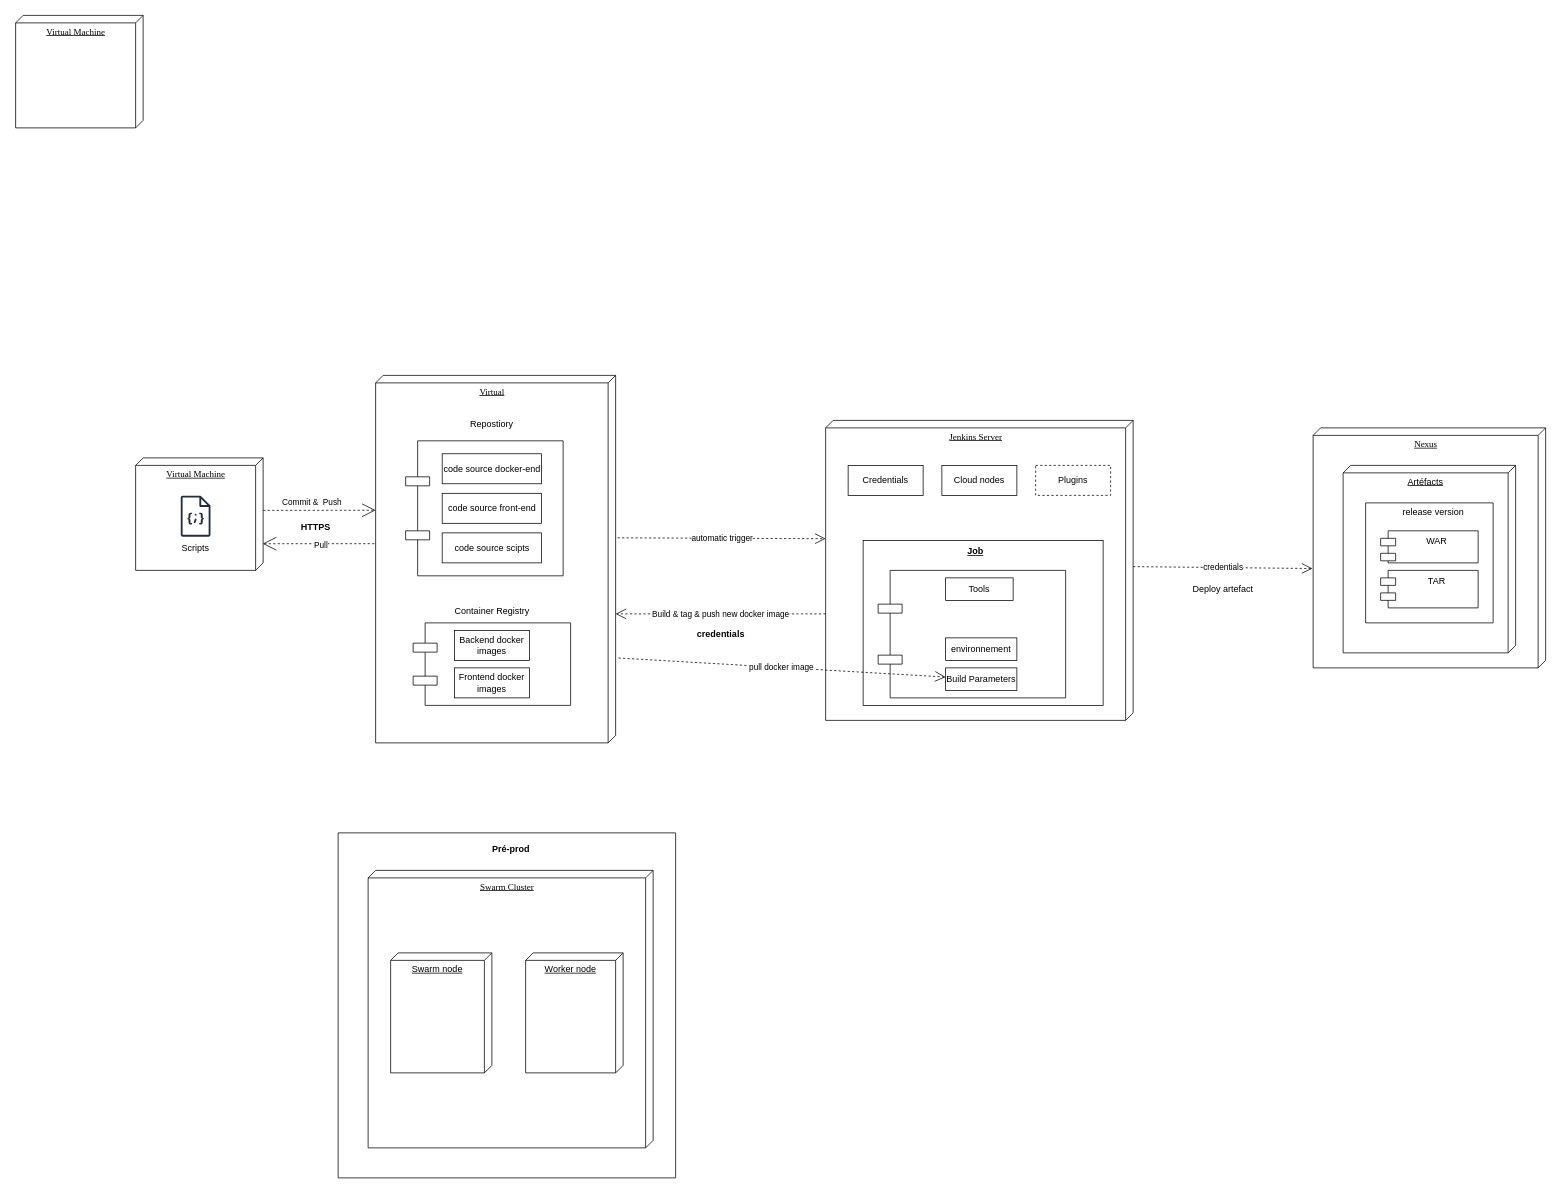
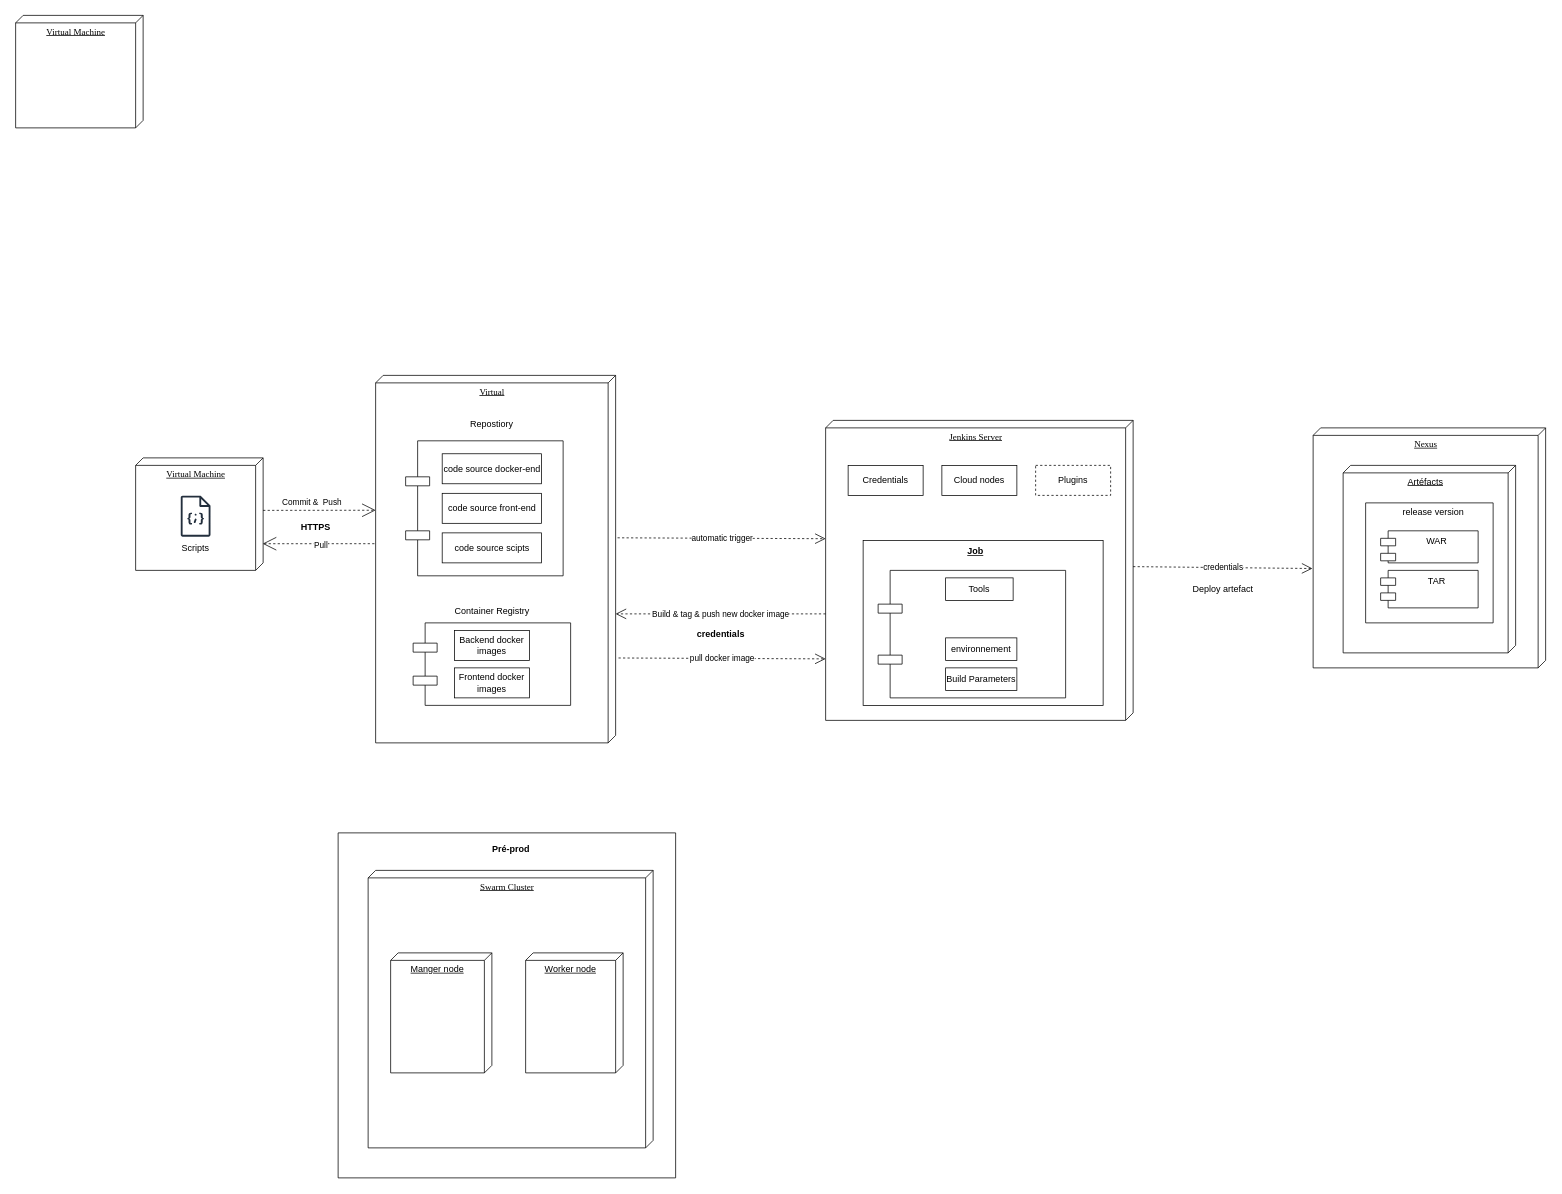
  <mxCell id="0" />
  <mxCell id="1" parent="0" />
  <mxCell id="2" value="" style="rounded=0;whiteSpace=wrap;html=1;" vertex="1" parent="1"><mxGeometry x="1830" y="689" width="160" height="61" as="geometry" /></mxCell>
  <mxCell id="3" value="Virtual" style="verticalAlign=top;align=center;spacingTop=8;spacingLeft=2;spacingRight=12;shape=cube;size=10;direction=south;fontStyle=4;html=1;rounded=0;shadow=0;comic=0;labelBackgroundColor=none;strokeWidth=1;fontFamily=Verdana;fontSize=12" parent="1" vertex="1"><mxGeometry x="500" y="500" width="320" height="490" as="geometry" /></mxCell>
  <mxCell id="4" value="&lt;div align=&quot;center&quot;&gt;Nexus&lt;/div&gt;" style="verticalAlign=top;align=center;spacingTop=8;spacingLeft=2;spacingRight=12;shape=cube;size=10;direction=south;fontStyle=4;html=1;rounded=0;shadow=0;comic=0;labelBackgroundColor=none;strokeWidth=1;fontFamily=Verdana;fontSize=12" parent="1" vertex="1"><mxGeometry x="1750" y="570" width="310" height="320" as="geometry" /></mxCell>
  <mxCell id="5" value="&lt;div align=&quot;center&quot;&gt;Swarm Cluster &lt;/div&gt;" style="verticalAlign=top;align=center;spacingTop=8;spacingLeft=2;spacingRight=12;shape=cube;size=10;direction=south;fontStyle=4;html=1;rounded=0;shadow=0;comic=0;labelBackgroundColor=none;strokeWidth=1;fontFamily=Verdana;fontSize=12" parent="1" vertex="1"><mxGeometry x="490" y="1160" width="380" height="370" as="geometry" /></mxCell>
  <mxCell id="6" value="" style="shape=component;align=left;spacingLeft=36;rounded=0;shadow=0;comic=0;labelBackgroundColor=none;strokeWidth=1;fontFamily=Verdana;fontSize=12;html=1;" parent="1" vertex="1"><mxGeometry x="540" y="587.27" width="210" height="180" as="geometry" /></mxCell>
- <mxCell id="7" value="&lt;div align=&quot;center&quot;&gt;Swarm node &lt;/div&gt;" style="verticalAlign=top;align=center;spacingTop=8;spacingLeft=2;spacingRight=12;shape=cube;size=10;direction=south;fontStyle=4;html=1;whiteSpace=wrap;" vertex="1" parent="1"><mxGeometry x="520" y="1270" width="135" height="160" as="geometry" /></mxCell>
+ <mxCell id="7" value="&lt;div align=&quot;center&quot;&gt;Manger node &lt;/div&gt;" style="verticalAlign=top;align=center;spacingTop=8;spacingLeft=2;spacingRight=12;shape=cube;size=10;direction=south;fontStyle=4;html=1;whiteSpace=wrap;" vertex="1" parent="1"><mxGeometry x="520" y="1270" width="135" height="160" as="geometry" /></mxCell>
  <mxCell id="8" value="&lt;div align=&quot;center&quot;&gt;Worker node &lt;/div&gt;" style="verticalAlign=top;align=center;spacingTop=8;spacingLeft=2;spacingRight=12;shape=cube;size=10;direction=south;fontStyle=4;html=1;whiteSpace=wrap;" vertex="1" parent="1"><mxGeometry x="700" y="1270" width="130" height="160" as="geometry" /></mxCell>
  <mxCell id="9" value="Jenkins Server" style="verticalAlign=top;align=center;spacingTop=8;spacingLeft=2;spacingRight=12;shape=cube;size=10;direction=south;fontStyle=4;html=1;rounded=0;shadow=0;comic=0;labelBackgroundColor=none;strokeWidth=1;fontFamily=Verdana;fontSize=12" vertex="1" parent="1"><mxGeometry x="1100" y="560" width="410" height="400" as="geometry" /></mxCell>
  <mxCell id="10" value="" style="swimlane;startSize=0;" vertex="1" parent="1"><mxGeometry x="450" y="1110" width="450" height="460" as="geometry" /></mxCell>
  <mxCell id="11" value="Pré-prod" style="text;align=center;fontStyle=1;verticalAlign=middle;spacingLeft=3;spacingRight=3;strokeColor=none;rotatable=0;points=[[0,0.5],[1,0.5]];portConstraint=eastwest;html=1;" vertex="1" parent="10"><mxGeometry x="190" y="9" width="80" height="26" as="geometry" /></mxCell>
  <mxCell id="12" value="Virtual Machine" style="verticalAlign=top;align=center;spacingTop=8;spacingLeft=2;spacingRight=12;shape=cube;size=10;direction=south;fontStyle=4;html=1;rounded=0;shadow=0;comic=0;labelBackgroundColor=none;strokeWidth=1;fontFamily=Verdana;fontSize=12" vertex="1" parent="1"><mxGeometry x="180" y="610" width="170" height="150" as="geometry" /></mxCell>
  <mxCell id="13" value="" style="sketch=0;outlineConnect=0;fontColor=#232F3E;gradientColor=none;fillColor=#232F3D;strokeColor=none;dashed=0;verticalLabelPosition=bottom;verticalAlign=top;align=center;html=1;fontSize=12;fontStyle=0;aspect=fixed;pointerEvents=1;shape=mxgraph.aws4.json_script;" vertex="1" parent="1"><mxGeometry x="240.08" y="660.47" width="39.85" height="54.53" as="geometry" /></mxCell>
  <mxCell id="14" value="Scripts " style="text;html=1;align=center;verticalAlign=middle;whiteSpace=wrap;rounded=0;" vertex="1" parent="1"><mxGeometry x="230" y="715" width="60" height="30" as="geometry" /></mxCell>
  <mxCell id="15" value="" style="shape=component;align=left;spacingLeft=36;rounded=0;shadow=0;comic=0;labelBackgroundColor=none;strokeWidth=1;fontFamily=Verdana;fontSize=12;html=1;" vertex="1" parent="1"><mxGeometry x="550" y="830" width="210" height="110" as="geometry" /></mxCell>
  <mxCell id="16" value="Backend docker images" style="rounded=0;whiteSpace=wrap;html=1;" vertex="1" parent="1"><mxGeometry x="605" y="840" width="100" height="40" as="geometry" /></mxCell>
  <mxCell id="17" value="Frontend docker images" style="rounded=0;whiteSpace=wrap;html=1;" vertex="1" parent="1"><mxGeometry x="605" y="890" width="100" height="40" as="geometry" /></mxCell>
  <mxCell id="18" value="Container Registry" style="text;html=1;align=center;verticalAlign=middle;whiteSpace=wrap;rounded=0;" vertex="1" parent="1"><mxGeometry x="597.5" y="800" width="115" height="30" as="geometry" /></mxCell>
  <mxCell id="19" value="Repostiory" style="text;html=1;align=center;verticalAlign=middle;whiteSpace=wrap;rounded=0;" vertex="1" parent="1"><mxGeometry x="625" y="550" width="60" height="30" as="geometry" /></mxCell>
  <mxCell id="20" value="code source docker-end" style="rounded=0;whiteSpace=wrap;html=1;" vertex="1" parent="1"><mxGeometry x="588.75" y="604.53" width="132.5" height="40" as="geometry" /></mxCell>
  <mxCell id="21" value="code source front-end" style="rounded=0;whiteSpace=wrap;html=1;" vertex="1" parent="1"><mxGeometry x="588.75" y="657.27" width="132.5" height="40" as="geometry" /></mxCell>
  <mxCell id="22" value="code source scipts" style="rounded=0;whiteSpace=wrap;html=1;" vertex="1" parent="1"><mxGeometry x="588.75" y="710" width="132.5" height="40" as="geometry" /></mxCell>
  <mxCell id="23" value="Credentials" style="rounded=0;whiteSpace=wrap;html=1;" vertex="1" parent="1"><mxGeometry x="1130" y="620" width="100" height="40" as="geometry" /></mxCell>
  <mxCell id="24" value="Cloud nodes" style="rounded=0;whiteSpace=wrap;html=1;" vertex="1" parent="1"><mxGeometry x="1255" y="620" width="100" height="40" as="geometry" /></mxCell>
  <mxCell id="25" value="Plugins" style="rounded=0;whiteSpace=wrap;html=1;dashed=1;" vertex="1" parent="1"><mxGeometry x="1380" y="620" width="100" height="40" as="geometry" /></mxCell>
  <mxCell id="26" value="" style="rounded=0;whiteSpace=wrap;html=1;" vertex="1" parent="1"><mxGeometry x="1150" y="720" width="320" height="220" as="geometry" /></mxCell>
  <mxCell id="27" value="&lt;b&gt;&lt;u&gt;Job&lt;/u&gt;&lt;/b&gt;" style="text;html=1;align=center;verticalAlign=middle;whiteSpace=wrap;rounded=0;" vertex="1" parent="1"><mxGeometry x="1270" y="720" width="60" height="30" as="geometry" /></mxCell>
  <mxCell id="28" value="" style="shape=component;align=left;spacingLeft=36;rounded=0;shadow=0;comic=0;labelBackgroundColor=none;strokeWidth=1;fontFamily=Verdana;fontSize=12;html=1;" vertex="1" parent="1"><mxGeometry x="1170" y="760" width="250" height="170" as="geometry" /></mxCell>
  <mxCell id="29" value="Tools" style="rounded=0;whiteSpace=wrap;html=1;" vertex="1" parent="1"><mxGeometry x="1260" y="770" width="90" height="30" as="geometry" /></mxCell>
  <mxCell id="30" value="environnement" style="rounded=0;whiteSpace=wrap;html=1;" vertex="1" parent="1"><mxGeometry x="1260" y="850" width="95" height="30" as="geometry" /></mxCell>
  <mxCell id="31" value="Build Parameters" style="rounded=0;whiteSpace=wrap;html=1;" vertex="1" parent="1"><mxGeometry x="1260" y="890" width="95" height="30" as="geometry" /></mxCell>
  <mxCell id="32" value="Artéfacts" style="verticalAlign=top;align=center;spacingTop=8;spacingLeft=2;spacingRight=12;shape=cube;size=10;direction=south;fontStyle=4;html=1;whiteSpace=wrap;" vertex="1" parent="1"><mxGeometry x="1790" y="620" width="230" height="250" as="geometry" /></mxCell>
  <mxCell id="33" value="WAR" style="shape=module;align=left;spacingLeft=20;align=center;verticalAlign=top;whiteSpace=wrap;html=1;" vertex="1" parent="1"><mxGeometry x="1840" y="707.27" width="130" height="42.73" as="geometry" /></mxCell>
  <mxCell id="34" value="TAR" style="shape=module;align=left;spacingLeft=20;align=center;verticalAlign=top;whiteSpace=wrap;html=1;" vertex="1" parent="1"><mxGeometry x="1840" y="760" width="130" height="50" as="geometry" /></mxCell>
  <mxCell id="35" value="HTTPS" style="text;align=center;fontStyle=1;verticalAlign=middle;spacingLeft=3;spacingRight=3;strokeColor=none;rotatable=0;points=[[0,0.5],[1,0.5]];portConstraint=eastwest;html=1;" vertex="1" parent="1"><mxGeometry x="380" y="689" width="80" height="26" as="geometry" /></mxCell>
  <mxCell id="36" value="Virtual Machine" style="verticalAlign=top;align=center;spacingTop=8;spacingLeft=2;spacingRight=12;shape=cube;size=10;direction=south;fontStyle=4;html=1;rounded=0;shadow=0;comic=0;labelBackgroundColor=none;strokeWidth=1;fontFamily=Verdana;fontSize=12" vertex="1" parent="1"><mxGeometry x="20" y="20" width="170" height="150" as="geometry" /></mxCell>
  <mxCell id="37" style="edgeStyle=none;rounded=0;html=1;dashed=1;labelBackgroundColor=none;startArrow=none;startFill=0;startSize=8;endArrow=open;endFill=0;endSize=16;fontFamily=Verdana;fontSize=12;entryX=0.367;entryY=1;entryDx=0;entryDy=0;entryPerimeter=0;exitX=0;exitY=0;exitDx=70;exitDy=0;exitPerimeter=0;" edge="1" parent="1" source="12" target="3"><mxGeometry relative="1" as="geometry"><mxPoint x="902.5" y="319.76" as="sourcePoint" /><mxPoint x="712.5" y="285" as="targetPoint" /></mxGeometry></mxCell>
  <mxCell id="38" value="Commit &amp;amp;&amp;nbsp; Push " style="edgeLabel;html=1;align=center;verticalAlign=middle;resizable=0;points=[];rotation=0;" vertex="1" connectable="0" parent="37"><mxGeometry x="0.168" relative="1" as="geometry"><mxPoint x="-23" y="-11" as="offset" /></mxGeometry></mxCell>
  <mxCell id="39" style="edgeStyle=none;rounded=0;html=1;dashed=1;labelBackgroundColor=none;startArrow=none;startFill=0;startSize=8;endArrow=open;endFill=0;endSize=16;fontFamily=Verdana;fontSize=12;exitX=0.458;exitY=1.005;exitDx=0;exitDy=0;exitPerimeter=0;entryX=0.763;entryY=0.003;entryDx=0;entryDy=0;entryPerimeter=0;" edge="1" parent="1" source="3" target="12"><mxGeometry relative="1" as="geometry"><mxPoint x="715.38" y="315.87" as="sourcePoint" /><mxPoint x="360" y="720" as="targetPoint" /></mxGeometry></mxCell>
  <mxCell id="40" value="Pull" style="edgeLabel;html=1;align=center;verticalAlign=middle;resizable=0;points=[];" vertex="1" connectable="0" parent="39"><mxGeometry x="-0.029" y="2" relative="1" as="geometry"><mxPoint as="offset" /></mxGeometry></mxCell>
  <mxCell id="41" value="automatic trigger" style="endArrow=open;endSize=12;dashed=1;html=1;rounded=0;exitX=0.442;exitY=-0.008;exitDx=0;exitDy=0;exitPerimeter=0;" edge="1" parent="1" source="3"><mxGeometry width="160" relative="1" as="geometry"><mxPoint x="850" y="717.78" as="sourcePoint" /><mxPoint x="1100" y="717.78" as="targetPoint" /></mxGeometry></mxCell>
  <mxCell id="42" value="Build &amp;amp; tag &amp;amp; push new docker image" style="endArrow=open;endSize=12;dashed=1;html=1;rounded=0;entryX=0.649;entryY=0;entryDx=0;entryDy=0;entryPerimeter=0;" edge="1" parent="1" target="3"><mxGeometry width="160" relative="1" as="geometry"><mxPoint x="1100" y="818" as="sourcePoint" /><mxPoint x="1100" y="690" as="targetPoint" /></mxGeometry></mxCell>
- <mxCell id="43" value="pull docker image" style="endArrow=open;endSize=12;dashed=1;html=1;rounded=0;exitX=0.769;exitY=-0.012;exitDx=0;exitDy=0;exitPerimeter=0;" edge="1" parent="1" source="3" target="31"><mxGeometry width="160" relative="1" as="geometry"><mxPoint x="930" y="700" as="sourcePoint" /><mxPoint x="1090" y="700" as="targetPoint" /></mxGeometry></mxCell>
+ <mxCell id="43" value="pull docker image" style="endArrow=open;endSize=12;dashed=1;html=1;rounded=0;exitX=0.769;exitY=-0.012;exitDx=0;exitDy=0;exitPerimeter=0;entryX=0.795;entryY=1;entryDx=0;entryDy=0;entryPerimeter=0;" edge="1" parent="1" source="3" target="9"><mxGeometry width="160" relative="1" as="geometry"><mxPoint x="930" y="700" as="sourcePoint" /><mxPoint x="1090" y="700" as="targetPoint" /></mxGeometry></mxCell>
  <mxCell id="44" value="credentials" style="text;align=center;fontStyle=1;verticalAlign=middle;spacingLeft=3;spacingRight=3;strokeColor=none;rotatable=0;points=[[0,0.5],[1,0.5]];portConstraint=eastwest;html=1;" vertex="1" parent="1"><mxGeometry x="920" y="832" width="80" height="26" as="geometry" /></mxCell>
  <mxCell id="45" value="credentials" style="endArrow=open;endSize=12;dashed=1;html=1;rounded=0;exitX=0;exitY=0;exitDx=195;exitDy=0;exitPerimeter=0;entryX=0.586;entryY=1.003;entryDx=0;entryDy=0;entryPerimeter=0;" edge="1" parent="1" source="9" target="4"><mxGeometry width="160" relative="1" as="geometry"><mxPoint x="1520" y="800" as="sourcePoint" /><mxPoint x="1840" y="1050" as="targetPoint" /></mxGeometry></mxCell>
  <mxCell id="46" value="" style="swimlane;startSize=0;" vertex="1" parent="1"><mxGeometry x="1820" y="670" width="170" height="160" as="geometry" /></mxCell>
  <mxCell id="47" value="release version" style="text;html=1;align=center;verticalAlign=middle;whiteSpace=wrap;rounded=0;" vertex="1" parent="1"><mxGeometry x="1867.5" y="667.27" width="85" height="30" as="geometry" /></mxCell>
  <mxCell id="48" value="Deploy artefact" style="text;html=1;align=center;verticalAlign=middle;whiteSpace=wrap;rounded=0;" vertex="1" parent="1"><mxGeometry x="1580" y="770" width="100" height="30" as="geometry" /></mxCell>
